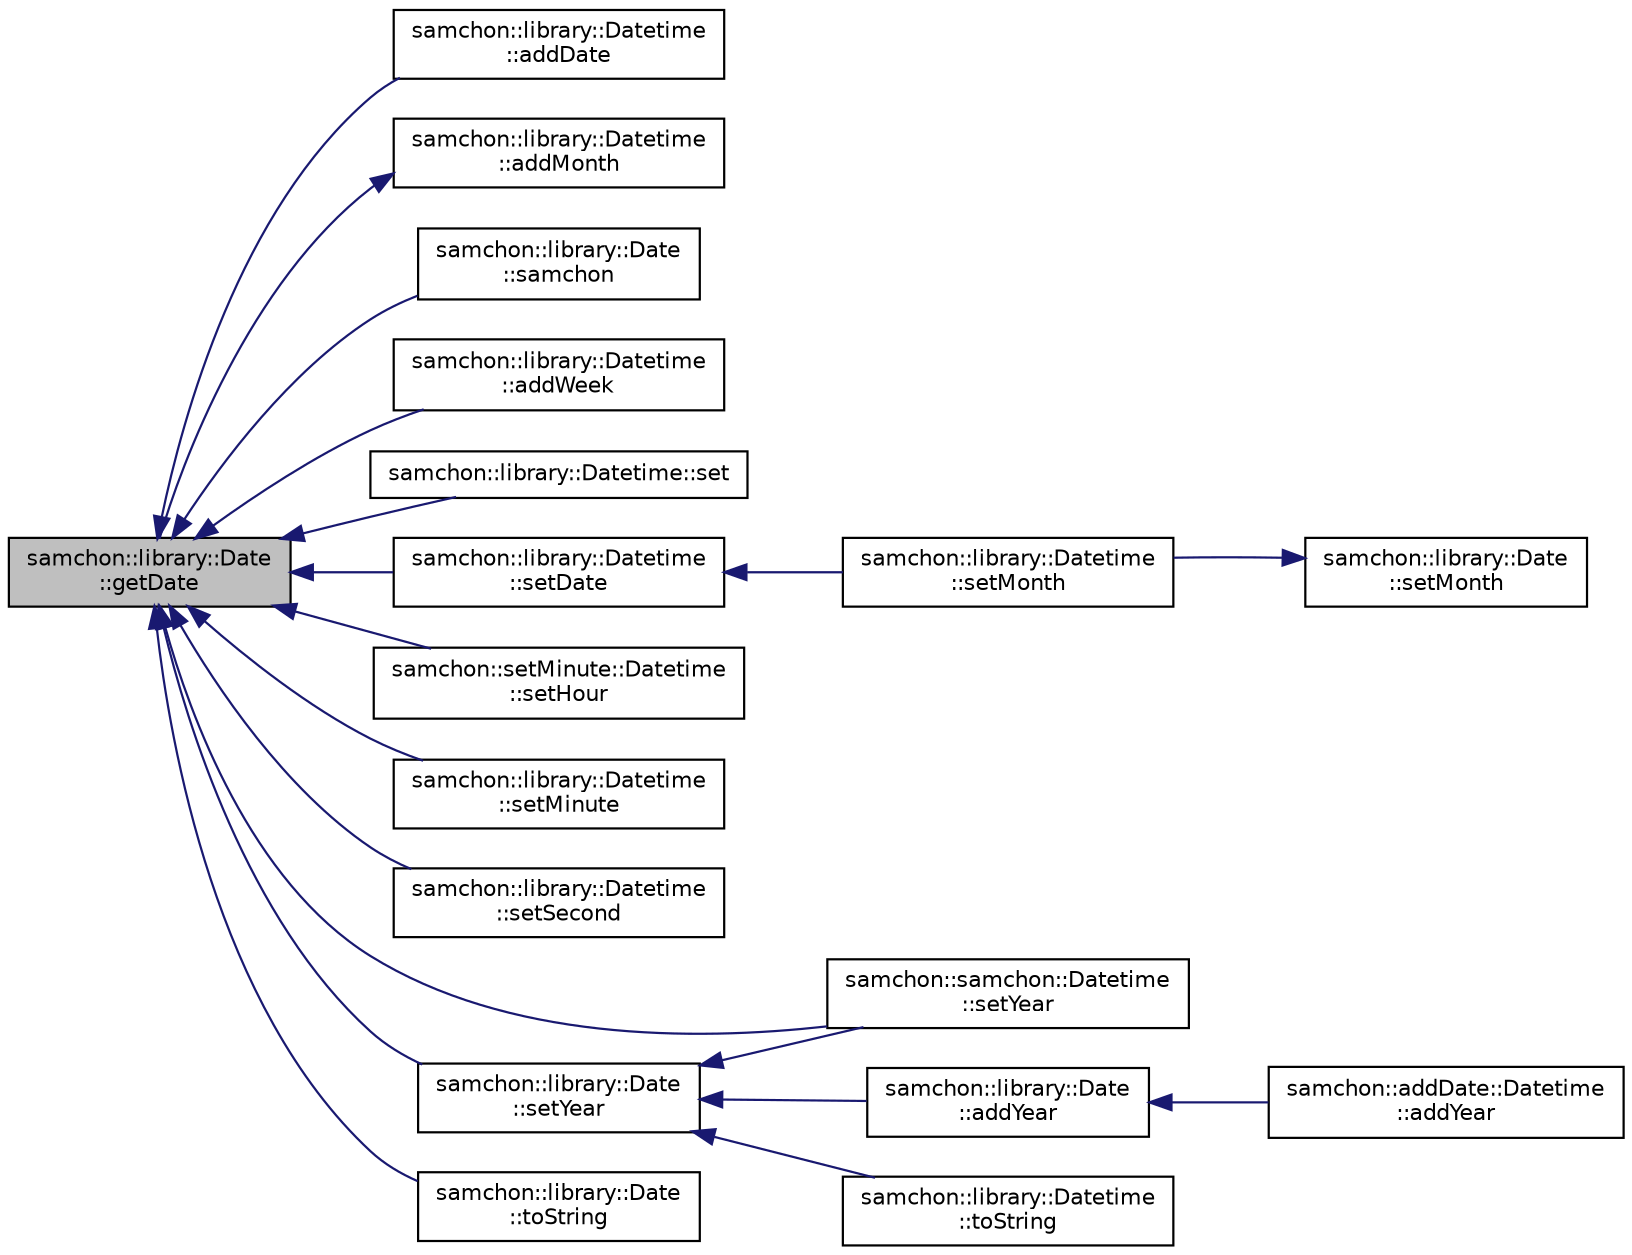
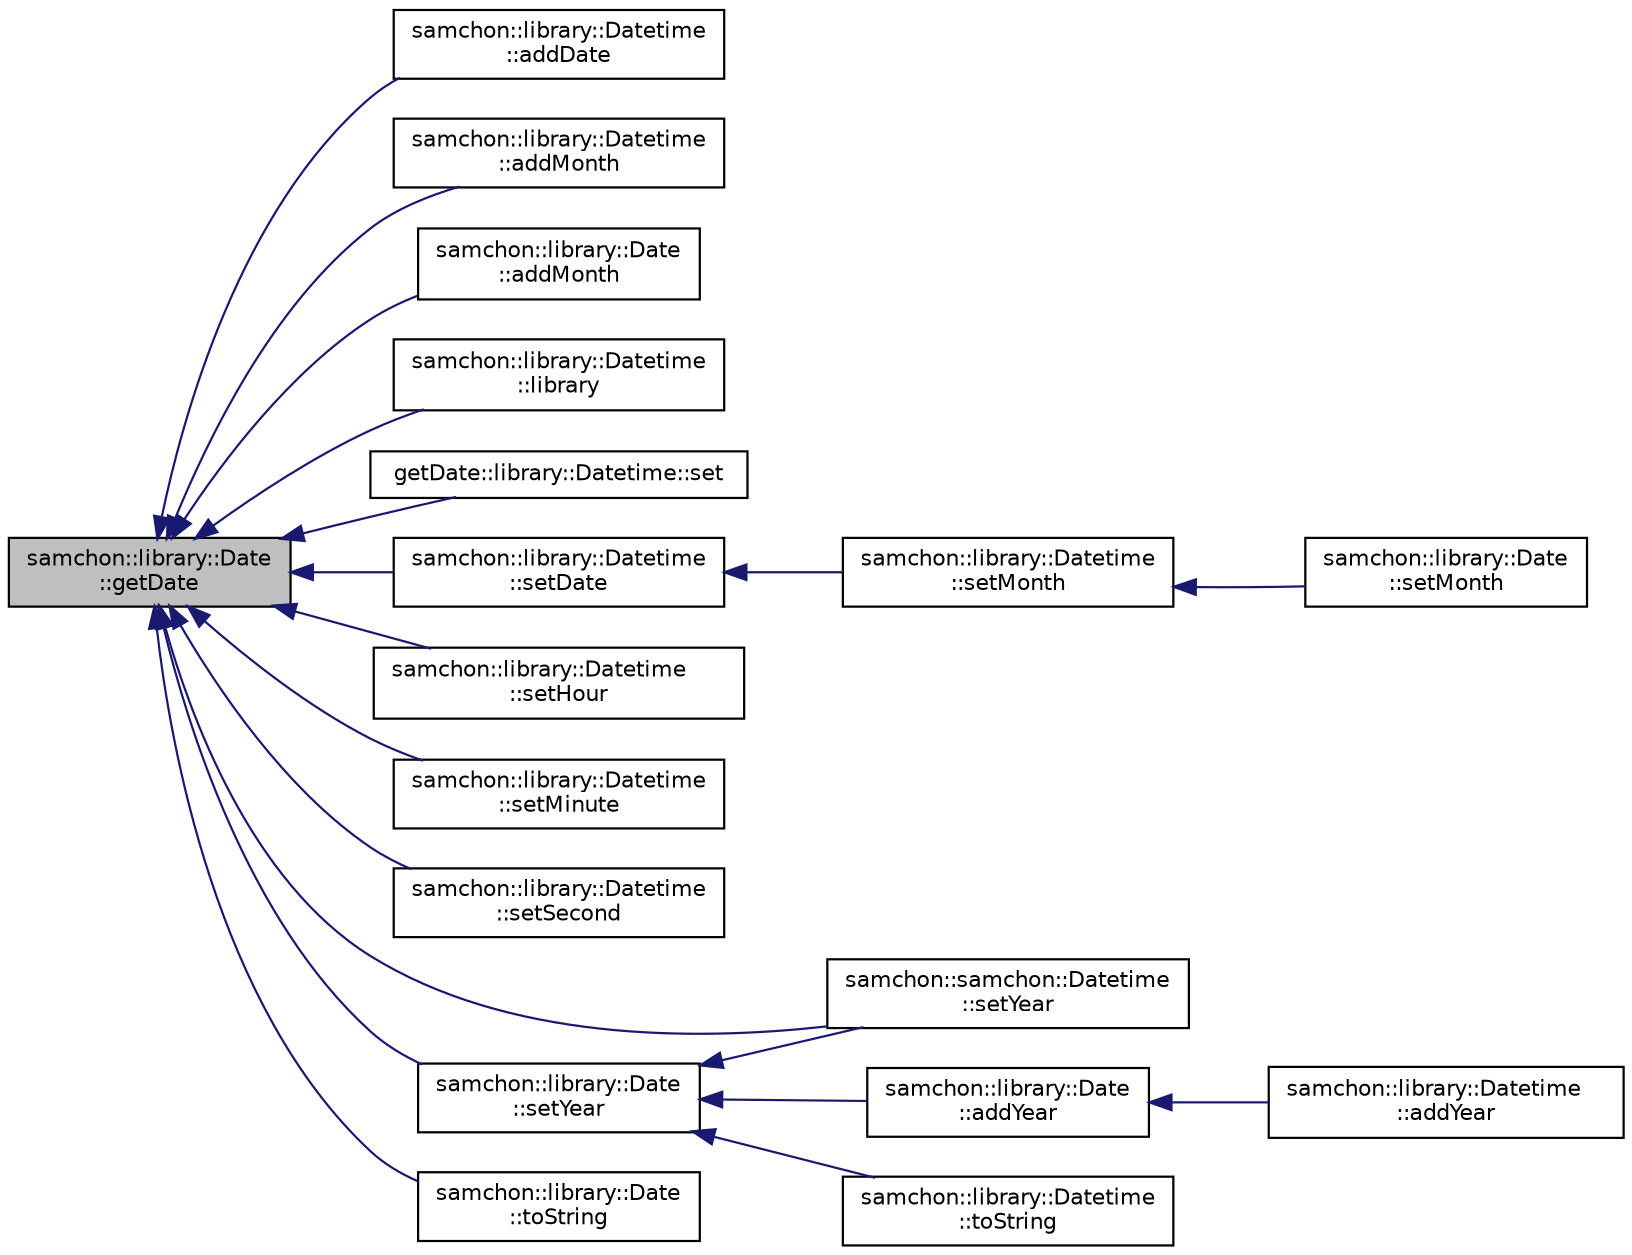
  digraph {
    fontname="DejaVu Sans"
    rankdir=LR
    node [color=black fillcolor=white fontname="DejaVu Sans" fontsize=10 shape=record style=filled]
    edge [color=midnightblue dir=back fontname="DejaVu Sans" fontsize=10 labelfontname=Helvetica labelfontsize=10 style=solid]
    n1 [fillcolor=grey75 fontcolor=black height=0.2 label="samchon::library::Date\l::getDate" width=0.4]
    n2 [height=0.2 label="samchon::library::Datetime\l::addDate" width=0.4]
    n3 [height=0.2 label="samchon::library::Datetime\l::addMonth" width=0.4]
-   n4 [height=0.2 label="samchon::library::Date\l::samchon" width=0.4]
-   n5 [height=0.2 label="samchon::library::Datetime\l::addWeek" width=0.4]
-   n6 [height=0.2 label="samchon::library::Datetime::set" width=0.4]
+   n4 [height=0.2 label="samchon::library::Date\l::addMonth" width=0.4]
+   n5 [height=0.2 label="samchon::library::Datetime\l::library" width=0.4]
+   n6 [height=0.2 label="getDate::library::Datetime::set" width=0.4]
    n7 [height=0.2 label="samchon::library::Datetime\l::setDate" width=0.4]
-   n8 [height=0.2 label="samchon::setMinute::Datetime\l::setHour" width=0.4]
+   n8 [height=0.2 label="samchon::library::Datetime\l::setHour" width=0.4]
    n9 [height=0.2 label="samchon::library::Datetime\l::setMinute" width=0.4]
    n10 [height=0.2 label="samchon::library::Datetime\l::setSecond" width=0.4]
    n11 [height=0.2 label="samchon::samchon::Datetime\l::setYear" width=0.4]
    n12 [height=0.2 label="samchon::library::Date\l::setYear" width=0.4]
    n13 [height=0.2 label="samchon::library::Date\l::toString" width=0.4]
-   n14 [height=0.2 label="samchon::addDate::Datetime\l::addYear" width=0.4]
+   n14 [height=0.2 label="samchon::library::Datetime\l::addYear" width=0.4]
    n15 [height=0.2 label="samchon::library::Datetime\l::setMonth" width=0.4]
    n16 [height=0.2 label="samchon::library::Date\l::setMonth" width=0.4]
    n17 [height=0.2 label="samchon::library::Date\l::addYear" width=0.4]
    n18 [height=0.2 label="samchon::library::Datetime\l::toString" width=0.4]
    n1 -> n2
-   n3 -> n1
+   n1 -> n3
    n1 -> n4
    n1 -> n5
    n1 -> n6
    n1 -> n7
    n1 -> n8
    n1 -> n9
    n1 -> n10
    n1 -> n11
    n1 -> n12
    n1 -> n13
    n7 -> n15
    n12 -> n11
    n12 -> n17
    n12 -> n18
-   n16 -> n15
+   n15 -> n16
    n17 -> n14
  }
